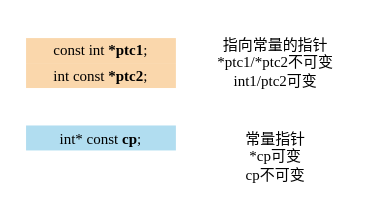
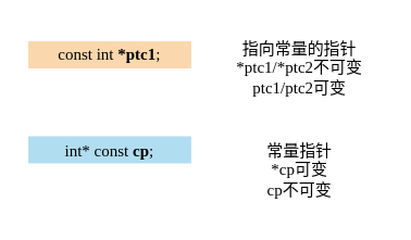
  <mxCell id="0" />
  <mxCell id="1" parent="0" />
  <mxCell id="2" value="&lt;font face=&quot;consolas&quot;&gt;const int &lt;b&gt;*ptc1&lt;/b&gt;;&lt;/font&gt;" style="rounded=0;whiteSpace=wrap;html=1;strokeColor=none;fillColor=#fad7ac;align=center;" vertex="1" parent="1"><mxGeometry x="20" y="30" width="120" height="20" as="geometry" /></mxCell>
- <mxCell id="3" value="&lt;p style=&quot;line-height: 100%;&quot;&gt;&lt;font face=&quot;Consolas&quot;&gt;int const &lt;b&gt;*ptc2&lt;/b&gt;;&lt;/font&gt;&lt;/p&gt;" style="rounded=0;whiteSpace=wrap;html=1;strokeColor=none;fillColor=#fad7ac;align=center;" vertex="1" parent="1"><mxGeometry x="20" y="50" width="120" height="20" as="geometry" /></mxCell>
  <mxCell id="4" value="&lt;p style=&quot;line-height: 100%;&quot;&gt;&lt;font face=&quot;Consolas&quot;&gt;int* const &lt;b&gt;cp&lt;/b&gt;;&lt;/font&gt;&lt;/p&gt;" style="rounded=0;whiteSpace=wrap;html=1;strokeColor=none;fillColor=#b1ddf0;align=center;" vertex="1" parent="1"><mxGeometry x="20" y="100" width="120" height="20" as="geometry" /></mxCell>
- <mxCell id="5" value="&lt;font face=&quot;consolas&quot;&gt;指向常量的指针&lt;br&gt;*ptc1/*ptc2不可变&lt;br&gt;int1/ptc2可变&lt;br&gt;&lt;/font&gt;" style="text;html=1;strokeColor=none;fillColor=none;align=center;verticalAlign=middle;whiteSpace=wrap;rounded=0;" vertex="1" parent="1"><mxGeometry x="160" y="20" width="120" height="60" as="geometry" /></mxCell>
+ <mxCell id="5" value="&lt;font face=&quot;consolas&quot;&gt;指向常量的指针&lt;br&gt;*ptc1/*ptc2不可变&lt;br&gt;ptc1/ptc2可变&lt;br&gt;&lt;/font&gt;" style="text;html=1;strokeColor=none;fillColor=none;align=center;verticalAlign=middle;whiteSpace=wrap;rounded=0;" vertex="1" parent="1"><mxGeometry x="160" y="20" width="120" height="60" as="geometry" /></mxCell>
  <mxCell id="6" value="&lt;font face=&quot;consolas&quot;&gt;常量指针&lt;br&gt;*cp可变&lt;br&gt;cp不可变&lt;br&gt;&lt;/font&gt;" style="text;html=1;strokeColor=none;fillColor=none;align=center;verticalAlign=middle;whiteSpace=wrap;rounded=0;" vertex="1" parent="1"><mxGeometry x="160" y="95" width="120" height="60" as="geometry" /></mxCell>
